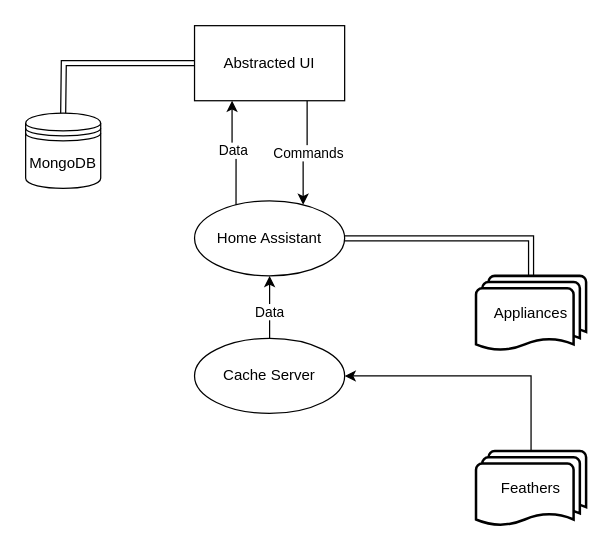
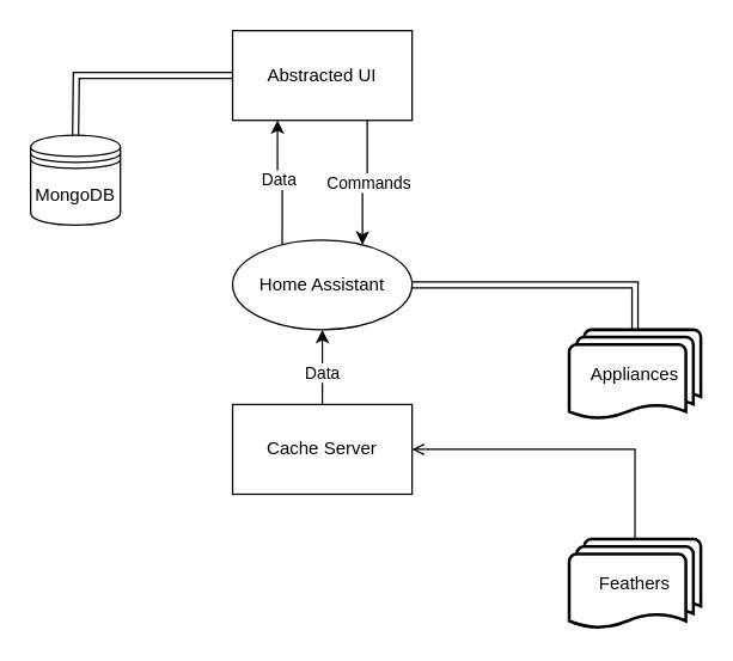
  <mxCell id="0" />
  <mxCell id="1" parent="0" />
  <mxCell id="2" style="edgeStyle=orthogonalEdgeStyle;rounded=0;orthogonalLoop=1;jettySize=auto;html=1;exitX=0.25;exitY=0;exitDx=0;exitDy=0;entryX=0.25;entryY=1;entryDx=0;entryDy=0;" edge="1" parent="1" source="4" target="8"><mxGeometry relative="1" as="geometry" /></mxCell>
  <mxCell id="3" value="Data" style="edgeLabel;html=1;align=center;verticalAlign=middle;resizable=0;points=[];" vertex="1" connectable="0" parent="2"><mxGeometry x="0.092" relative="1" as="geometry"><mxPoint as="offset" /></mxGeometry></mxCell>
  <mxCell id="4" value="Home Assistant" style="ellipse;whiteSpace=wrap;html=1;" vertex="1" parent="1"><mxGeometry x="155" y="160" width="120" height="60" as="geometry" /></mxCell>
  <mxCell id="5" style="edgeStyle=orthogonalEdgeStyle;rounded=0;orthogonalLoop=1;jettySize=auto;html=1;exitX=0.75;exitY=1;exitDx=0;exitDy=0;entryX=0.75;entryY=0;entryDx=0;entryDy=0;" edge="1" parent="1" source="8" target="4"><mxGeometry relative="1" as="geometry" /></mxCell>
  <mxCell id="6" value="Commands" style="edgeLabel;html=1;align=center;verticalAlign=middle;resizable=0;points=[];" vertex="1" connectable="0" parent="5"><mxGeometry x="-0.067" y="1" relative="1" as="geometry"><mxPoint as="offset" /></mxGeometry></mxCell>
  <mxCell id="7" style="edgeStyle=orthogonalEdgeStyle;rounded=0;orthogonalLoop=1;jettySize=auto;html=1;exitX=0;exitY=0.5;exitDx=0;exitDy=0;entryX=0.5;entryY=0;entryDx=0;entryDy=0;shape=link;" edge="1" parent="1" source="8"><mxGeometry relative="1" as="geometry"><mxPoint x="50" y="90" as="targetPoint" /></mxGeometry></mxCell>
  <mxCell id="8" value="Abstracted UI" style="rounded=0;whiteSpace=wrap;html=1;" vertex="1" parent="1"><mxGeometry x="155" y="20" width="120" height="60" as="geometry" /></mxCell>
  <mxCell id="9" value="MongoDB" style="shape=datastore;whiteSpace=wrap;html=1;" vertex="1" parent="1"><mxGeometry x="20" y="90" width="60" height="60" as="geometry" /></mxCell>
  <mxCell id="10" style="edgeStyle=orthogonalEdgeStyle;rounded=0;orthogonalLoop=1;jettySize=auto;html=1;exitX=0.5;exitY=0;exitDx=0;exitDy=0;exitPerimeter=0;entryX=1;entryY=0.5;entryDx=0;entryDy=0;shape=link;" edge="1" parent="1" source="11" target="4"><mxGeometry relative="1" as="geometry" /></mxCell>
  <mxCell id="11" value="Appliances" style="strokeWidth=2;html=1;shape=mxgraph.flowchart.multi-document;whiteSpace=wrap;" vertex="1" parent="1"><mxGeometry x="380" y="220" width="88" height="60" as="geometry" /></mxCell>
  <mxCell id="12" value="" style="edgeStyle=orthogonalEdgeStyle;rounded=0;orthogonalLoop=1;jettySize=auto;html=1;" edge="1" parent="1" source="14" target="4"><mxGeometry relative="1" as="geometry" /></mxCell>
  <mxCell id="13" value="Data" style="edgeLabel;html=1;align=center;verticalAlign=middle;resizable=0;points=[];" vertex="1" connectable="0" parent="12"><mxGeometry x="-0.133" y="1" relative="1" as="geometry"><mxPoint as="offset" /></mxGeometry></mxCell>
- <mxCell id="14" value="Cache Server" style="ellipse;whiteSpace=wrap;html=1;" vertex="1" parent="1"><mxGeometry x="155" y="270" width="120" height="60" as="geometry" /></mxCell>
- <mxCell id="15" style="edgeStyle=orthogonalEdgeStyle;rounded=0;orthogonalLoop=1;jettySize=auto;html=1;exitX=0.5;exitY=0;exitDx=0;exitDy=0;exitPerimeter=0;entryX=1;entryY=0.5;entryDx=0;entryDy=0;" edge="1" parent="1" source="16" target="14"><mxGeometry relative="1" as="geometry" /></mxCell>
+ <mxCell id="14" value="Cache Server" style="rounded=0;whiteSpace=wrap;html=1;" vertex="1" parent="1"><mxGeometry x="155" y="270" width="120" height="60" as="geometry" /></mxCell>
+ <mxCell id="15" style="edgeStyle=orthogonalEdgeStyle;rounded=0;orthogonalLoop=1;jettySize=auto;html=1;exitX=0.5;exitY=0;exitDx=0;exitDy=0;exitPerimeter=0;entryX=1;entryY=0.5;entryDx=0;entryDy=0;endArrow=open;" edge="1" parent="1" source="16" target="14"><mxGeometry relative="1" as="geometry" /></mxCell>
  <mxCell id="16" value="Feathers" style="strokeWidth=2;html=1;shape=mxgraph.flowchart.multi-document;whiteSpace=wrap;" vertex="1" parent="1"><mxGeometry x="380" y="360" width="88" height="60" as="geometry" /></mxCell>
